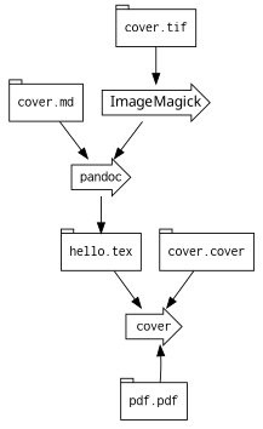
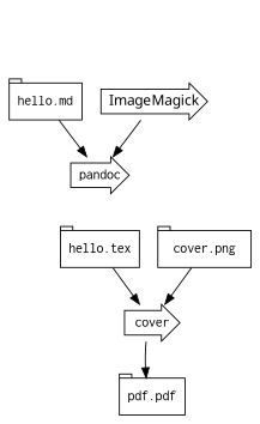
  digraph {
    compound=true
    ordering=out
    rankdir=TB
    node [fontname=courier shape=tab]
-   n1 [label="cover.md"]
+   n1 [label="hello.md"]
    n2 [label=pandoc shape=rarrow]
    n3 [label="hello.tex"]
    n4 [label=cover shape=rarrow]
    n5 [label="pdf.pdf"]
-   n6 [label="cover.tif"]
    ImageMagick [fontname=baskerville shape=rarrow]
-   n8 [label="cover.cover"]
+   n8 [label="cover.png"]
    n1 -> n2
-   n2 -> n3
    n3 -> n4
-   n5 -> n4
-   n6 -> ImageMagick
+   n4 -> n5
    ImageMagick -> n2
    n8 -> n4
  }
